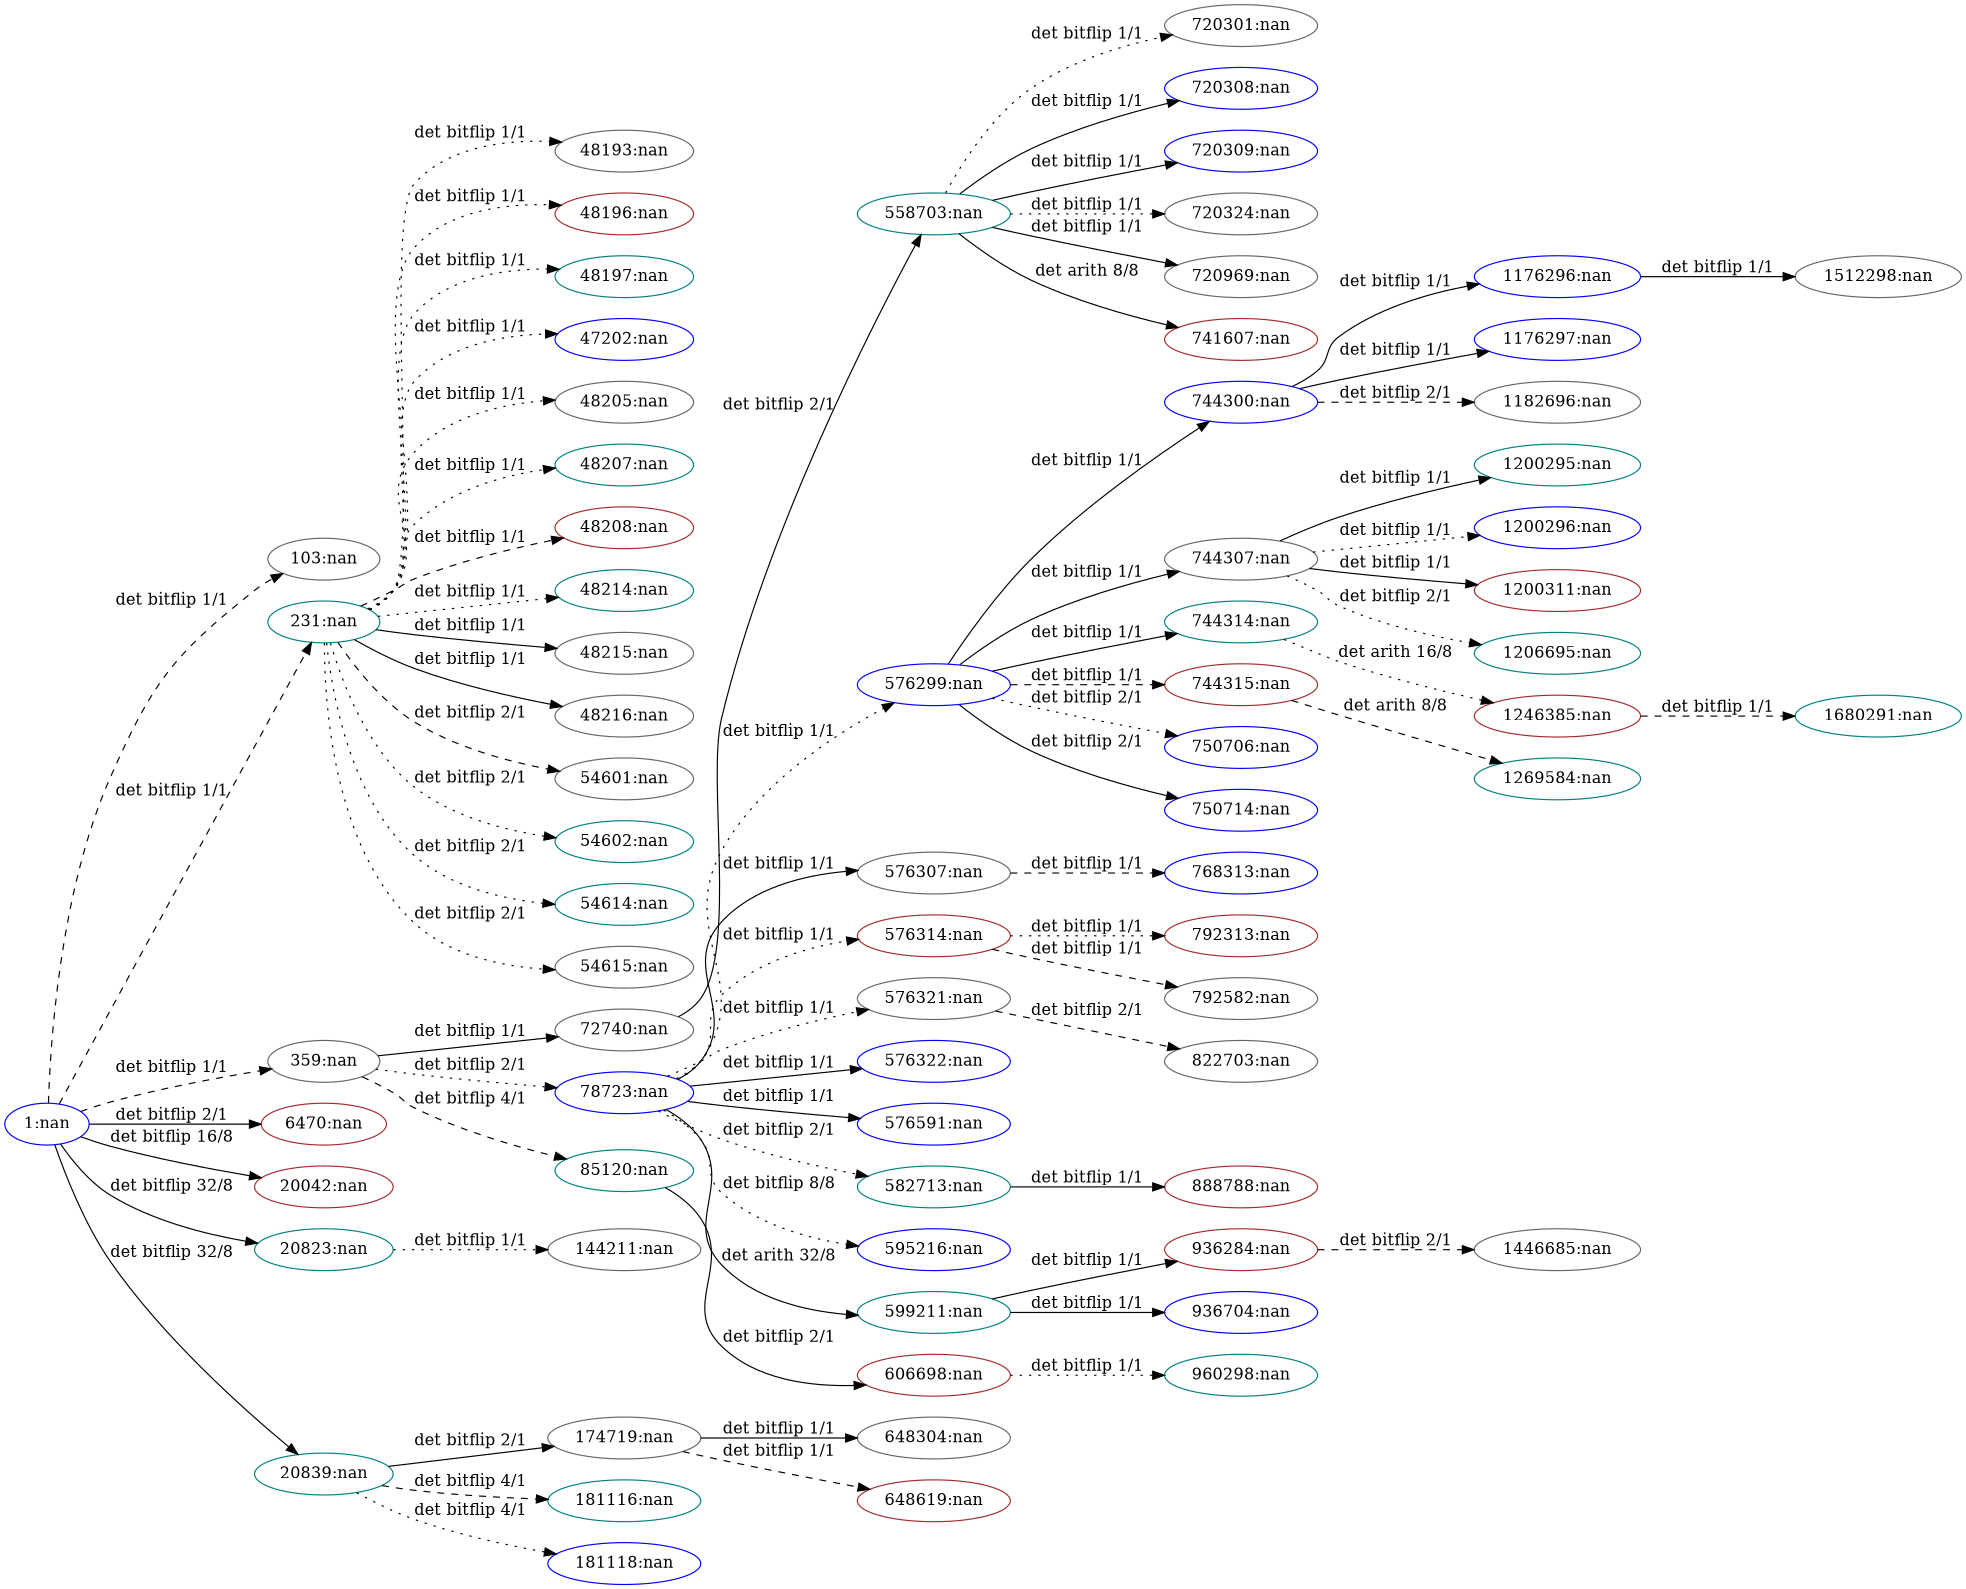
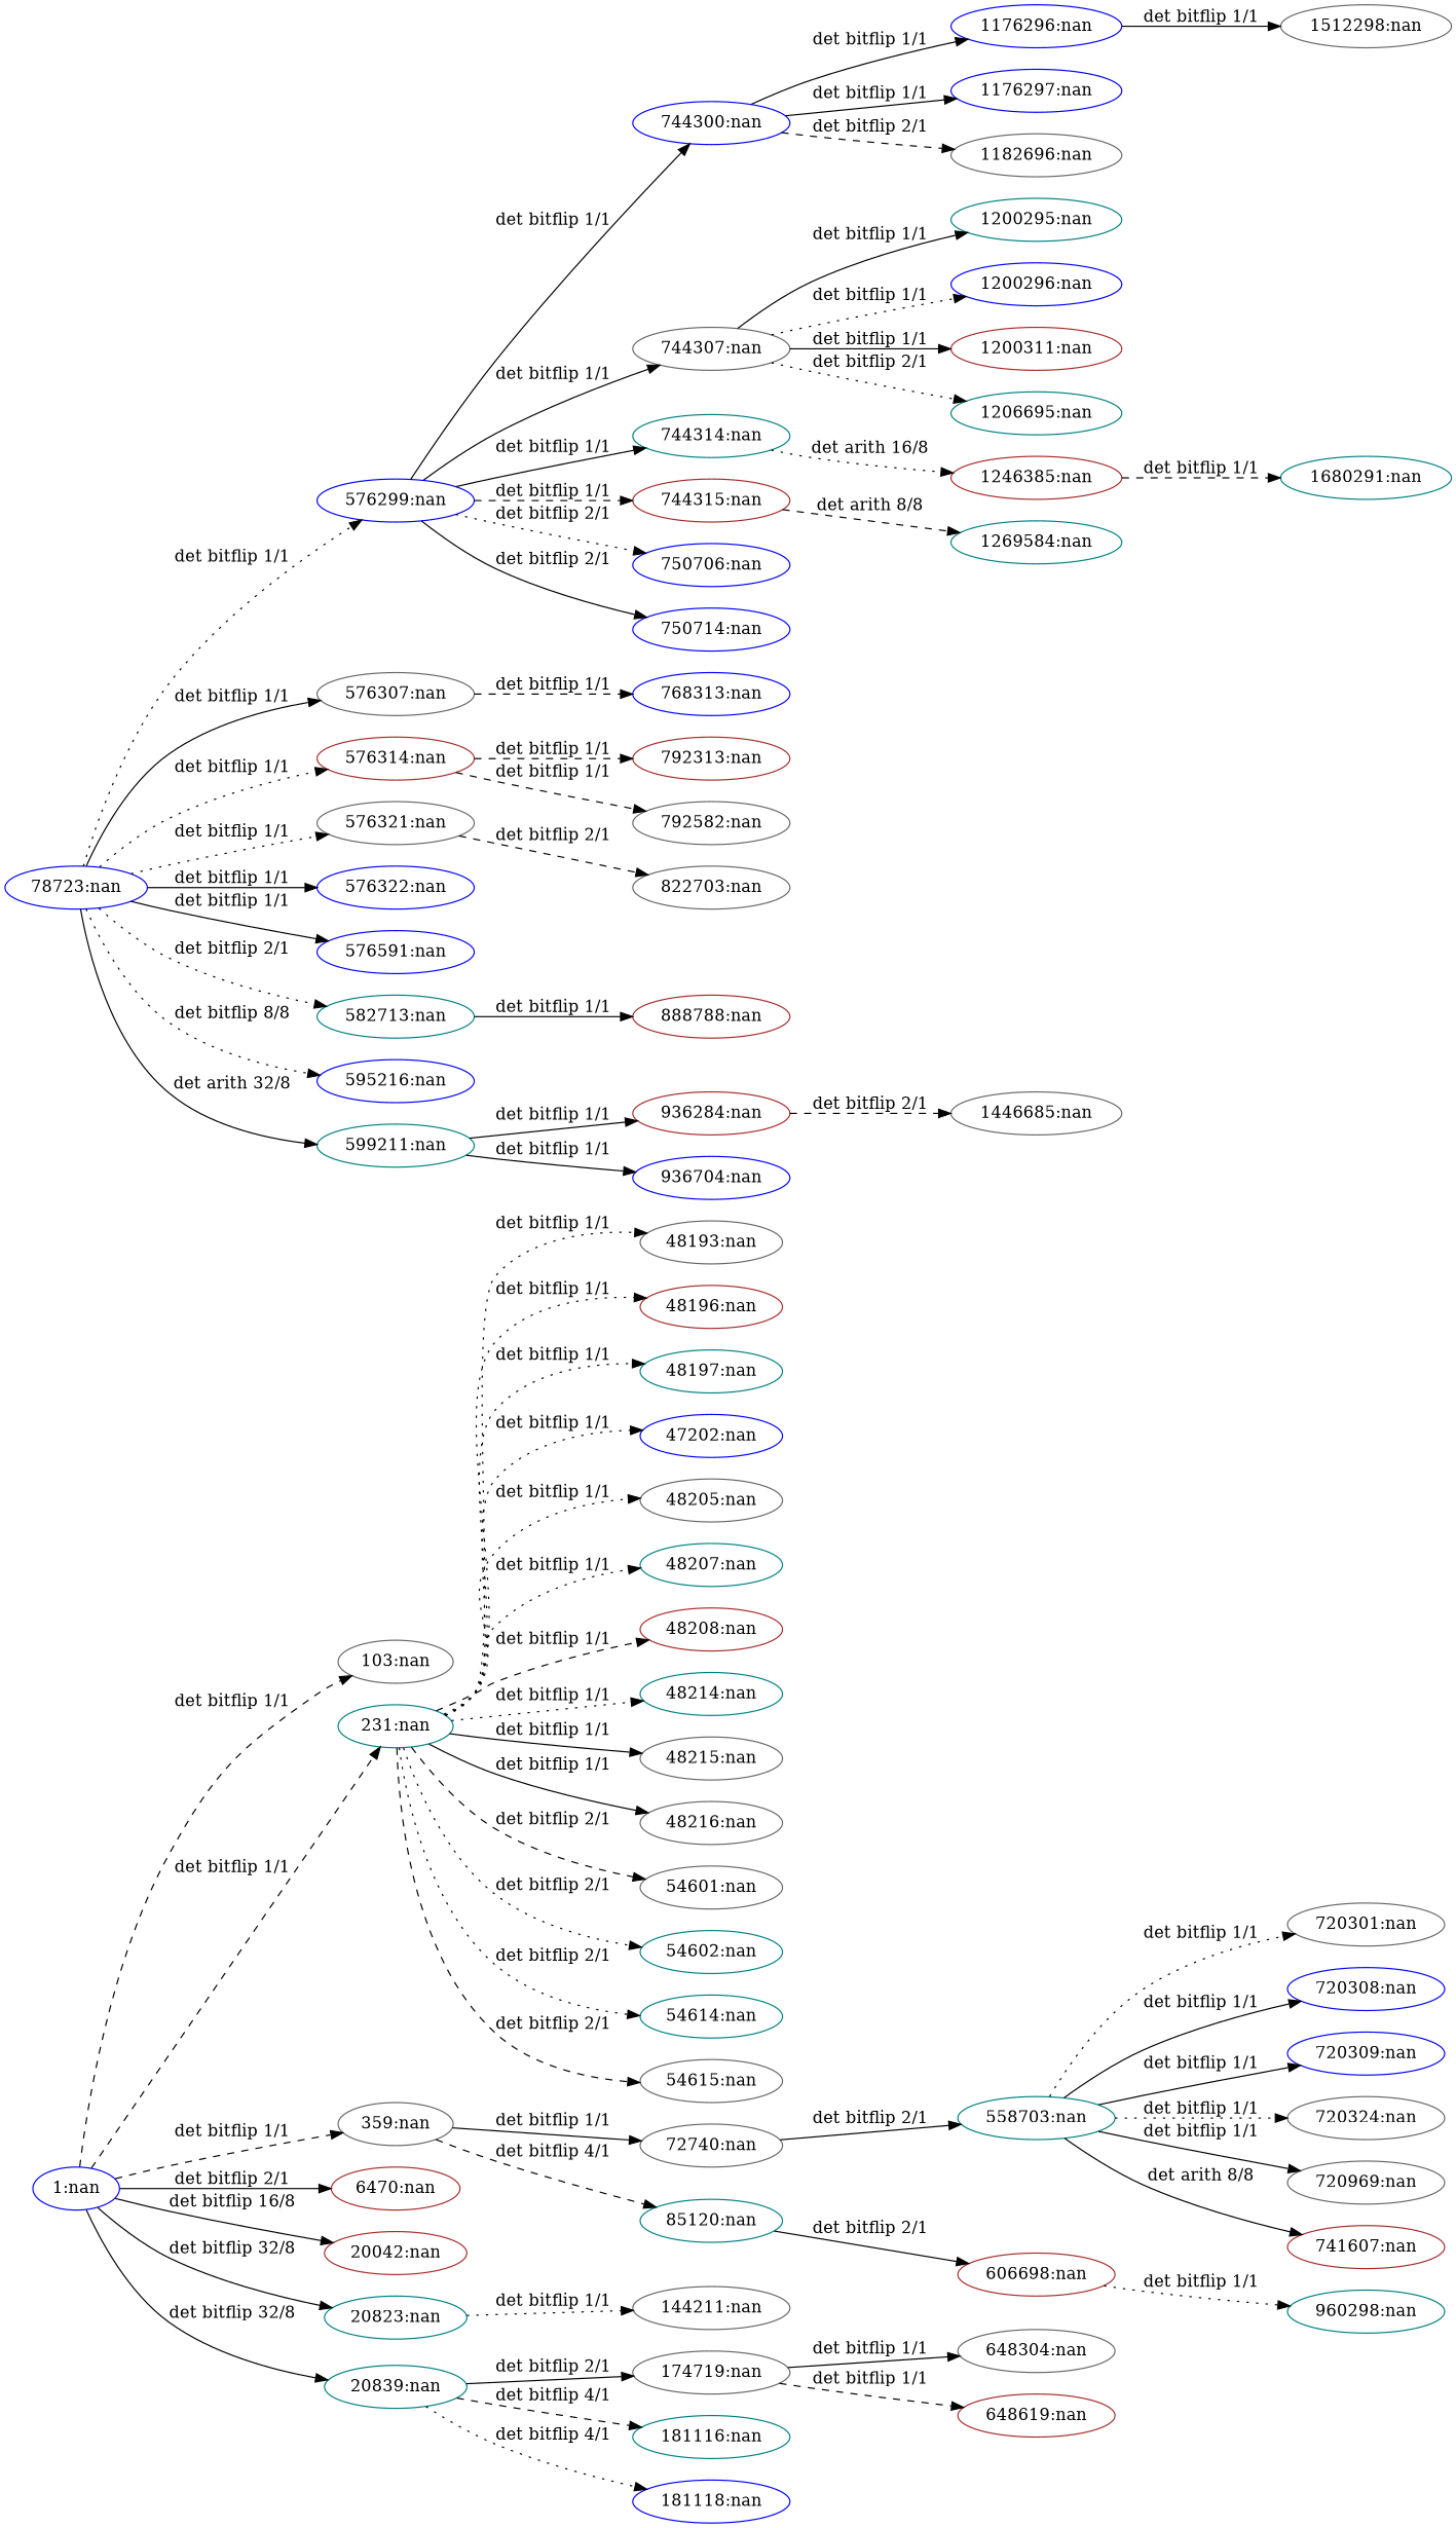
  digraph {
    rankdir=LR
    node [color=gray40]
    edge [style=solid]
    n1 [color=blue label="1:nan"]
    n2 [label="103:nan"]
    n3 [color=teal label="231:nan"]
    n4 [label="359:nan"]
    n5 [color=brown label="6470:nan"]
    n6 [color=brown label="20042:nan"]
    n7 [color=teal label="20823:nan"]
    n8 [color=teal label="20839:nan"]
    n9 [label="48193:nan"]
    n10 [color=brown label="48196:nan"]
    n11 [color=teal label="48197:nan"]
    n12 [color=blue label="47202:nan"]
    n13 [label="48205:nan"]
    n14 [color=teal label="48207:nan"]
    n15 [color=brown label="48208:nan"]
    n16 [color=teal label="48214:nan"]
    n17 [label="48215:nan"]
    n18 [label="48216:nan"]
    n19 [label="54601:nan"]
    n20 [color=teal label="54602:nan"]
    n21 [color=teal label="54614:nan"]
    n22 [label="54615:nan"]
    n23 [label="72740:nan"]
    n24 [color=blue label="78723:nan"]
    n25 [color=teal label="85120:nan"]
    n26 [label="144211:nan"]
    n27 [label="174719:nan"]
    n28 [color=teal label="181116:nan"]
    n29 [color=blue label="181118:nan"]
    n30 [color=teal label="558703:nan"]
    n31 [color=blue label="576299:nan"]
    n32 [label="576307:nan"]
    n33 [color=brown label="576314:nan"]
    n34 [label="576321:nan"]
    n35 [color=blue label="576322:nan"]
    n36 [color=blue label="576591:nan"]
    n37 [color=teal label="582713:nan"]
    n38 [color=blue label="595216:nan"]
    n39 [color=teal label="599211:nan"]
    n40 [color=brown label="606698:nan"]
    n41 [label="648304:nan"]
    n42 [color=brown label="648619:nan"]
    n43 [label="720301:nan"]
    n44 [color=blue label="720308:nan"]
    n45 [color=blue label="720309:nan"]
    n46 [label="720324:nan"]
    n47 [label="720969:nan"]
    n48 [color=brown label="741607:nan"]
    n49 [color=blue label="744300:nan"]
    n50 [label="744307:nan"]
    n51 [color=teal label="744314:nan"]
    n52 [color=brown label="744315:nan"]
    n53 [color=blue label="750706:nan"]
    n54 [color=blue label="750714:nan"]
    n55 [color=blue label="768313:nan"]
    n56 [color=brown label="792313:nan"]
    n57 [label="792582:nan"]
    n58 [label="822703:nan"]
    n59 [color=brown label="888788:nan"]
    n60 [color=brown label="936284:nan"]
    n61 [color=blue label="936704:nan"]
    n62 [color=teal label="960298:nan"]
    n63 [color=blue label="1176296:nan"]
    n64 [color=blue label="1176297:nan"]
    n65 [label="1182696:nan"]
    n66 [color=teal label="1200295:nan"]
    n67 [color=blue label="1200296:nan"]
    n68 [color=brown label="1200311:nan"]
    n69 [color=teal label="1206695:nan"]
    n70 [color=brown label="1246385:nan"]
    n71 [color=teal label="1269584:nan"]
    n72 [label="1446685:nan"]
    n73 [label="1512298:nan"]
    n74 [color=teal label="1680291:nan"]
    n1 -> n2 [label="det bitflip 1/1" style=dashed]
    n1 -> n3 [label="det bitflip 1/1" style=dashed]
    n1 -> n4 [label="det bitflip 1/1" style=dashed]
    n1 -> n5 [label="det bitflip 2/1"]
    n1 -> n6 [label="det bitflip 16/8"]
    n1 -> n7 [label="det bitflip 32/8"]
    n1 -> n8 [label="det bitflip 32/8"]
    n3 -> n9 [label="det bitflip 1/1" style=dotted]
    n3 -> n10 [label="det bitflip 1/1" style=dotted]
    n3 -> n11 [label="det bitflip 1/1" style=dotted]
    n3 -> n12 [label="det bitflip 1/1" style=dotted]
    n3 -> n13 [label="det bitflip 1/1" style=dotted]
    n3 -> n14 [label="det bitflip 1/1" style=dotted]
    n3 -> n15 [label="det bitflip 1/1" style=dashed]
    n3 -> n16 [label="det bitflip 1/1" style=dotted]
    n3 -> n17 [label="det bitflip 1/1"]
    n3 -> n18 [label="det bitflip 1/1"]
    n3 -> n19 [label="det bitflip 2/1" style=dashed]
    n3 -> n20 [label="det bitflip 2/1" style=dotted]
    n3 -> n21 [label="det bitflip 2/1" style=dotted]
-   n3 -> n22 [label="det bitflip 2/1" style=dotted]
+   n3 -> n22 [label="det bitflip 2/1" style=dashed]
    n4 -> n23 [label="det bitflip 1/1"]
-   n4 -> n24 [label="det bitflip 2/1" style=dotted]
    n4 -> n25 [label="det bitflip 4/1" style=dashed]
    n7 -> n26 [label="det bitflip 1/1" style=dotted]
    n8 -> n27 [label="det bitflip 2/1"]
    n8 -> n28 [label="det bitflip 4/1" style=dashed]
    n8 -> n29 [label="det bitflip 4/1" style=dotted]
    n23 -> n30 [label="det bitflip 2/1"]
    n24 -> n31 [label="det bitflip 1/1" style=dotted]
    n24 -> n32 [label="det bitflip 1/1"]
    n24 -> n33 [label="det bitflip 1/1" style=dotted]
    n24 -> n34 [label="det bitflip 1/1" style=dotted]
    n24 -> n35 [label="det bitflip 1/1"]
    n24 -> n36 [label="det bitflip 1/1"]
    n24 -> n37 [label="det bitflip 2/1" style=dotted]
    n24 -> n38 [label="det bitflip 8/8" style=dotted]
    n24 -> n39 [label="det arith 32/8"]
    n25 -> n40 [label="det bitflip 2/1"]
    n27 -> n41 [label="det bitflip 1/1"]
    n27 -> n42 [label="det bitflip 1/1" style=dashed]
    n30 -> n43 [label="det bitflip 1/1" style=dotted]
    n30 -> n44 [label="det bitflip 1/1"]
    n30 -> n45 [label="det bitflip 1/1"]
    n30 -> n46 [label="det bitflip 1/1" style=dotted]
    n30 -> n47 [label="det bitflip 1/1"]
    n30 -> n48 [label="det arith 8/8"]
    n31 -> n49 [label="det bitflip 1/1"]
    n31 -> n50 [label="det bitflip 1/1"]
    n31 -> n51 [label="det bitflip 1/1"]
    n31 -> n52 [label="det bitflip 1/1" style=dashed]
    n31 -> n53 [label="det bitflip 2/1" style=dotted]
    n31 -> n54 [label="det bitflip 2/1"]
    n32 -> n55 [label="det bitflip 1/1" style=dashed]
-   n33 -> n56 [label="det bitflip 1/1" style=dotted]
+   n33 -> n56 [label="det bitflip 1/1" style=dashed]
    n33 -> n57 [label="det bitflip 1/1" style=dashed]
    n34 -> n58 [label="det bitflip 2/1" style=dashed]
    n37 -> n59 [label="det bitflip 1/1"]
    n39 -> n60 [label="det bitflip 1/1"]
    n39 -> n61 [label="det bitflip 1/1"]
    n40 -> n62 [label="det bitflip 1/1" style=dotted]
    n49 -> n63 [label="det bitflip 1/1"]
    n49 -> n64 [label="det bitflip 1/1"]
    n49 -> n65 [label="det bitflip 2/1" style=dashed]
    n50 -> n66 [label="det bitflip 1/1"]
    n50 -> n67 [label="det bitflip 1/1" style=dotted]
    n50 -> n68 [label="det bitflip 1/1"]
    n50 -> n69 [label="det bitflip 2/1" style=dotted]
    n51 -> n70 [label="det arith 16/8" style=dotted]
    n52 -> n71 [label="det arith 8/8" style=dashed]
    n60 -> n72 [label="det bitflip 2/1" style=dashed]
    n63 -> n73 [label="det bitflip 1/1"]
    n70 -> n74 [label="det bitflip 1/1" style=dashed]
  }
